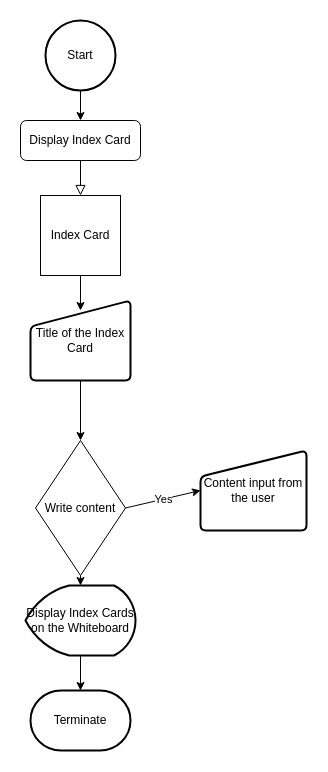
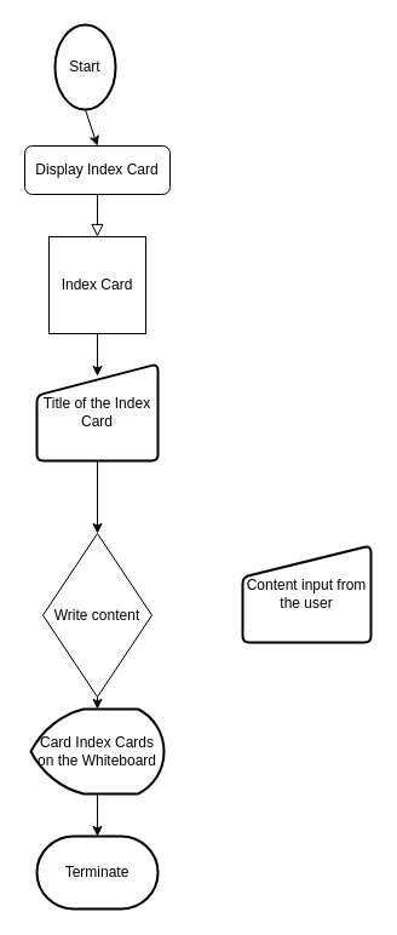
  <mxCell id="0" />
  <mxCell id="1" parent="0" />
  <mxCell id="2" value="" style="rounded=0;html=1;jettySize=auto;orthogonalLoop=1;fontSize=11;endArrow=block;endFill=0;endSize=8;strokeWidth=1;shadow=0;labelBackgroundColor=none;edgeStyle=orthogonalEdgeStyle;entryX=0.5;entryY=0;entryDx=0;entryDy=0;" parent="1" source="3" target="4" edge="1"><mxGeometry relative="1" as="geometry"><mxPoint x="80" y="170" as="targetPoint" /></mxGeometry></mxCell>
  <mxCell id="3" value="Display Index Card" style="rounded=1;whiteSpace=wrap;html=1;fontSize=12;glass=0;strokeWidth=1;shadow=0;" parent="1" vertex="1"><mxGeometry x="20" y="120" width="120" height="40" as="geometry" /></mxCell>
  <mxCell id="4" value="Index Card" style="whiteSpace=wrap;html=1;aspect=fixed;" parent="1" vertex="1"><mxGeometry x="40" y="195" width="80" height="80" as="geometry" /></mxCell>
  <mxCell id="5" value="Title of the Index Card" style="html=1;strokeWidth=2;shape=manualInput;whiteSpace=wrap;rounded=1;size=26;arcSize=11;" parent="1" vertex="1"><mxGeometry x="30" y="300" width="100" height="80" as="geometry" /></mxCell>
  <mxCell id="6" value="Write content" style="rhombus;whiteSpace=wrap;html=1;" parent="1" vertex="1"><mxGeometry x="35" y="440" width="90" height="135" as="geometry" /></mxCell>
- <mxCell id="7" value="Display Index Cards on the Whiteboard" style="strokeWidth=2;html=1;shape=mxgraph.flowchart.display;whiteSpace=wrap;" parent="1" vertex="1"><mxGeometry x="25" y="585" width="110" height="70" as="geometry" /></mxCell>
+ <mxCell id="7" value="Card Index Cards on the Whiteboard" style="strokeWidth=2;html=1;shape=mxgraph.flowchart.display;whiteSpace=wrap;" parent="1" vertex="1"><mxGeometry x="25" y="585" width="110" height="70" as="geometry" /></mxCell>
  <mxCell id="8" value="Terminate" style="strokeWidth=2;html=1;shape=mxgraph.flowchart.terminator;whiteSpace=wrap;" parent="1" vertex="1"><mxGeometry x="30" y="690" width="100" height="60" as="geometry" /></mxCell>
  <mxCell id="9" value="Content input from the user" style="html=1;strokeWidth=2;shape=manualInput;whiteSpace=wrap;rounded=1;size=26;arcSize=11;" parent="1" vertex="1"><mxGeometry x="200" y="450" width="106" height="80" as="geometry" /></mxCell>
  <mxCell id="10" value="" style="endArrow=classic;html=1;exitX=0.5;exitY=1;exitDx=0;exitDy=0;" parent="1" source="4" edge="1"><mxGeometry width="50" height="50" relative="1" as="geometry"><mxPoint x="250" y="490" as="sourcePoint" /><mxPoint x="80" y="310" as="targetPoint" /></mxGeometry></mxCell>
  <mxCell id="11" value="" style="endArrow=classic;html=1;exitX=0.5;exitY=1;exitDx=0;exitDy=0;" parent="1" source="5" target="6" edge="1"><mxGeometry width="50" height="50" relative="1" as="geometry"><mxPoint x="250" y="490" as="sourcePoint" /><mxPoint x="300" y="440" as="targetPoint" /></mxGeometry></mxCell>
- <mxCell id="12" value="Yes" style="endArrow=classic;html=1;exitX=1;exitY=0.5;exitDx=0;exitDy=0;entryX=0;entryY=0.5;entryDx=0;entryDy=0;" parent="1" source="6" target="9" edge="1"><mxGeometry width="50" height="50" relative="1" as="geometry"><mxPoint x="250" y="490" as="sourcePoint" /><mxPoint x="190" y="490" as="targetPoint" /></mxGeometry></mxCell>
  <mxCell id="13" value="" style="endArrow=classic;html=1;exitX=0.5;exitY=1;exitDx=0;exitDy=0;entryX=0.5;entryY=0;entryDx=0;entryDy=0;entryPerimeter=0;" parent="1" source="6" target="7" edge="1"><mxGeometry width="50" height="50" relative="1" as="geometry"><mxPoint x="250" y="490" as="sourcePoint" /><mxPoint x="300" y="440" as="targetPoint" /></mxGeometry></mxCell>
  <mxCell id="14" value="" style="endArrow=classic;html=1;exitX=0.5;exitY=1;exitDx=0;exitDy=0;exitPerimeter=0;entryX=0.5;entryY=0;entryDx=0;entryDy=0;entryPerimeter=0;" parent="1" source="7" target="8" edge="1"><mxGeometry width="50" height="50" relative="1" as="geometry"><mxPoint x="250" y="490" as="sourcePoint" /><mxPoint x="300" y="440" as="targetPoint" /></mxGeometry></mxCell>
- <mxCell id="15" value="Start" style="strokeWidth=2;html=1;shape=mxgraph.flowchart.start_2;whiteSpace=wrap;" parent="1" vertex="1"><mxGeometry x="45" y="20" width="70" height="70" as="geometry" /></mxCell>
+ <mxCell id="15" value="Start" style="strokeWidth=2;html=1;shape=mxgraph.flowchart.start_2;whiteSpace=wrap;" parent="1" vertex="1"><mxGeometry x="45" y="20" width="50" height="70" as="geometry" /></mxCell>
  <mxCell id="16" value="" style="endArrow=classic;html=1;exitX=0.5;exitY=1;exitDx=0;exitDy=0;exitPerimeter=0;entryX=0.5;entryY=0;entryDx=0;entryDy=0;" parent="1" source="15" target="3" edge="1"><mxGeometry width="50" height="50" relative="1" as="geometry"><mxPoint x="250" y="390" as="sourcePoint" /><mxPoint x="300" y="340" as="targetPoint" /></mxGeometry></mxCell>
